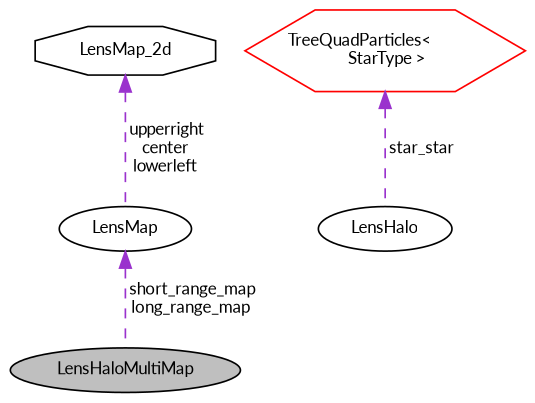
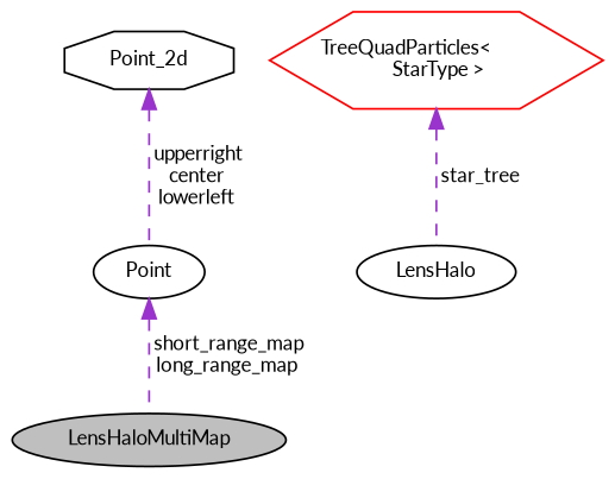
  digraph {
    fontname=Lato
    node [color=black fillcolor=white fontname=Lato fontsize=10 shape=ellipse style=filled]
    edge [color=darkorchid3 dir=back fontname=Lato fontsize=10 labelfontname=Helvetica labelfontsize=10 style=dashed]
    n1 [fillcolor=grey75 fontcolor=black height=0.2 label=LensHaloMultiMap width=0.4]
    n2 [height=0.2 label=LensHalo width=0.4]
    n3 [color=red height=0.2 label="TreeQuadParticles\<\l StarType \>" shape=hexagon width=0.4]
-   n4 [height=0.2 label=LensMap width=0.4]
-   n5 [height=0.2 label=LensMap_2d shape=octagon width=0.4]
-   n3 -> n2 [label=" star_star"]
+   n4 [height=0.2 label=Point width=0.4]
+   n5 [height=0.2 label=Point_2d shape=octagon width=0.4]
+   n3 -> n2 [label=" star_tree"]
    n4 -> n1 [label=" short_range_map\nlong_range_map"]
    n5 -> n4 [label=" upperright\ncenter\nlowerleft"]
  }
